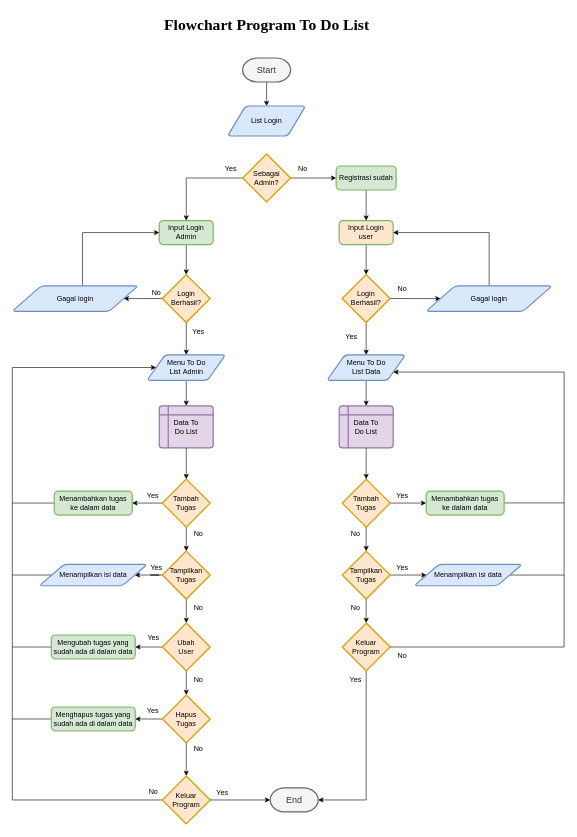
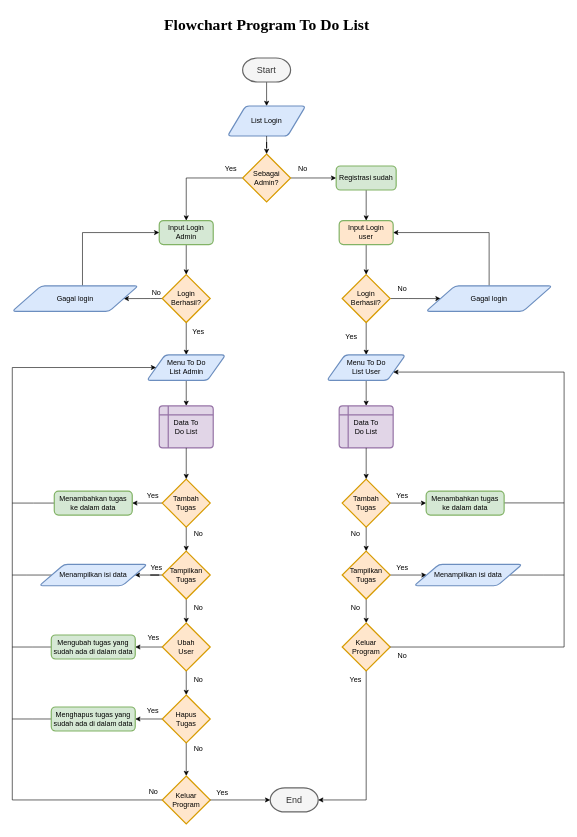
  <mxCell id="0" />
  <mxCell id="1" parent="0" />
  <mxCell id="2" value="Flowchart Program To Do List" style="text;html=1;align=center;verticalAlign=middle;resizable=0;points=[];autosize=1;strokeColor=none;fillColor=none;fontSize=26;fontStyle=1;fontFamily=Times New Roman;" parent="1" vertex="1"><mxGeometry x="274" y="20" width="340" height="40" as="geometry" /></mxCell>
  <mxCell id="3" style="edgeStyle=orthogonalEdgeStyle;rounded=0;orthogonalLoop=1;jettySize=auto;html=1;entryX=0.5;entryY=0;entryDx=0;entryDy=0;" parent="1" source="4" target="6" edge="1"><mxGeometry relative="1" as="geometry" /></mxCell>
  <mxCell id="4" value="&lt;font style=&quot;font-size: 15px;&quot;&gt;Start&lt;/font&gt;" style="strokeWidth=2;html=1;shape=mxgraph.flowchart.terminator;whiteSpace=wrap;fillColor=#f5f5f5;strokeColor=#666666;fontColor=#333333;" parent="1" vertex="1"><mxGeometry x="404" y="96" width="80" height="40" as="geometry" /></mxCell>
  <mxCell id="5" value="&lt;font style=&quot;font-size: 15px;&quot;&gt;End&lt;/font&gt;" style="strokeWidth=2;html=1;shape=mxgraph.flowchart.terminator;whiteSpace=wrap;fillColor=#f5f5f5;strokeColor=#666666;fontColor=#333333;" parent="1" vertex="1"><mxGeometry x="450" y="1313" width="80" height="40" as="geometry" /></mxCell>
  <mxCell id="6" value="List Login" style="shape=parallelogram;html=1;strokeWidth=2;perimeter=parallelogramPerimeter;whiteSpace=wrap;rounded=1;arcSize=12;size=0.23;fillColor=#dae8fc;strokeColor=#6c8ebf;" parent="1" vertex="1"><mxGeometry x="379" y="176" width="130" height="50" as="geometry" /></mxCell>
  <mxCell id="7" style="edgeStyle=orthogonalEdgeStyle;rounded=0;orthogonalLoop=1;jettySize=auto;html=1;" parent="1" source="9" target="54" edge="1"><mxGeometry relative="1" as="geometry" /></mxCell>
  <mxCell id="8" style="edgeStyle=orthogonalEdgeStyle;rounded=0;orthogonalLoop=1;jettySize=auto;html=1;entryX=0.5;entryY=0;entryDx=0;entryDy=0;" parent="1" source="9" target="13" edge="1"><mxGeometry relative="1" as="geometry" /></mxCell>
  <mxCell id="9" value="Sebagai Admin?" style="strokeWidth=2;html=1;shape=mxgraph.flowchart.decision;whiteSpace=wrap;fillColor=#ffe6cc;strokeColor=#d79b00;" parent="1" vertex="1"><mxGeometry x="404" y="256" width="80" height="80" as="geometry" /></mxCell>
+ <mxCell id="10" style="edgeStyle=orthogonalEdgeStyle;rounded=0;orthogonalLoop=1;jettySize=auto;html=1;entryX=0.5;entryY=0;entryDx=0;entryDy=0;entryPerimeter=0;" parent="1" source="6" target="9" edge="1"><mxGeometry relative="1" as="geometry" /></mxCell>
  <mxCell id="11" value="No" style="text;html=1;align=center;verticalAlign=middle;resizable=0;points=[];autosize=1;strokeColor=none;fillColor=none;" parent="1" vertex="1"><mxGeometry x="484" y="266" width="40" height="30" as="geometry" /></mxCell>
  <mxCell id="12" value="" style="edgeStyle=orthogonalEdgeStyle;rounded=0;orthogonalLoop=1;jettySize=auto;html=1;" parent="1" source="13" target="16" edge="1"><mxGeometry relative="1" as="geometry" /></mxCell>
  <mxCell id="13" value="Input Login Admin" style="rounded=1;whiteSpace=wrap;html=1;absoluteArcSize=1;arcSize=14;strokeWidth=2;fillColor=#d5e8d4;strokeColor=#82b366;" parent="1" vertex="1"><mxGeometry x="265" y="367" width="90" height="40" as="geometry" /></mxCell>
  <mxCell id="14" value="" style="edgeStyle=orthogonalEdgeStyle;rounded=0;orthogonalLoop=1;jettySize=auto;html=1;" parent="1" source="16" target="18" edge="1"><mxGeometry relative="1" as="geometry" /></mxCell>
  <mxCell id="15" style="edgeStyle=orthogonalEdgeStyle;rounded=0;orthogonalLoop=1;jettySize=auto;html=1;entryX=0.5;entryY=0;entryDx=0;entryDy=0;" parent="1" source="16" target="21" edge="1"><mxGeometry relative="1" as="geometry" /></mxCell>
  <mxCell id="16" value="Login Berhasil?" style="strokeWidth=2;html=1;shape=mxgraph.flowchart.decision;whiteSpace=wrap;fillColor=#ffe6cc;strokeColor=#d79b00;" parent="1" vertex="1"><mxGeometry x="270" y="457" width="80" height="80" as="geometry" /></mxCell>
  <mxCell id="17" value="" style="edgeStyle=orthogonalEdgeStyle;rounded=0;orthogonalLoop=1;jettySize=auto;html=1;entryX=0;entryY=0.5;entryDx=0;entryDy=0;" parent="1" source="18" target="13" edge="1"><mxGeometry relative="1" as="geometry"><mxPoint x="125" y="384" as="targetPoint" /><Array as="points"><mxPoint x="137" y="387" /></Array></mxGeometry></mxCell>
  <mxCell id="18" value="Gagal login" style="shape=parallelogram;html=1;strokeWidth=2;perimeter=parallelogramPerimeter;whiteSpace=wrap;rounded=1;arcSize=12;size=0.23;fontSize=12;fillColor=#dae8fc;strokeColor=#6c8ebf;" parent="1" vertex="1"><mxGeometry x="20" y="475.75" width="210" height="42.5" as="geometry" /></mxCell>
  <mxCell id="19" value="No" style="text;html=1;align=center;verticalAlign=middle;resizable=0;points=[];autosize=1;strokeColor=none;fillColor=none;" parent="1" vertex="1"><mxGeometry x="240" y="472" width="40" height="30" as="geometry" /></mxCell>
  <mxCell id="20" style="edgeStyle=orthogonalEdgeStyle;rounded=0;orthogonalLoop=1;jettySize=auto;html=1;entryX=0.5;entryY=0;entryDx=0;entryDy=0;" parent="1" source="21" target="89" edge="1"><mxGeometry relative="1" as="geometry" /></mxCell>
  <mxCell id="21" value="Menu To Do&lt;div&gt;List&amp;nbsp;&lt;span style=&quot;background-color: initial;&quot;&gt;Admin&lt;/span&gt;&lt;/div&gt;" style="shape=parallelogram;html=1;strokeWidth=2;perimeter=parallelogramPerimeter;whiteSpace=wrap;rounded=1;arcSize=12;size=0.23;fontSize=12;fillColor=#dae8fc;strokeColor=#6c8ebf;" parent="1" vertex="1"><mxGeometry x="244.5" y="591" width="131" height="42.5" as="geometry" /></mxCell>
  <mxCell id="22" value="" style="edgeStyle=orthogonalEdgeStyle;rounded=0;orthogonalLoop=1;jettySize=auto;html=1;" parent="1" source="24" target="26" edge="1"><mxGeometry relative="1" as="geometry" /></mxCell>
  <mxCell id="23" value="" style="edgeStyle=orthogonalEdgeStyle;rounded=0;orthogonalLoop=1;jettySize=auto;html=1;" parent="1" source="24" target="29" edge="1"><mxGeometry relative="1" as="geometry" /></mxCell>
  <mxCell id="24" value="Tambah Tugas" style="strokeWidth=2;html=1;shape=mxgraph.flowchart.decision;whiteSpace=wrap;fillColor=#ffe6cc;strokeColor=#d79b00;" parent="1" vertex="1"><mxGeometry x="270" y="798" width="80" height="80" as="geometry" /></mxCell>
  <mxCell id="25" style="edgeStyle=orthogonalEdgeStyle;rounded=0;orthogonalLoop=1;jettySize=auto;html=1;endArrow=none;endFill=0;" parent="1" source="26" edge="1"><mxGeometry relative="1" as="geometry"><mxPoint x="20" y="838" as="targetPoint" /></mxGeometry></mxCell>
  <mxCell id="26" value="Menambahkan tugas&lt;div&gt;&lt;span style=&quot;background-color: initial;&quot;&gt;ke dalam data&lt;/span&gt;&lt;/div&gt;" style="rounded=1;whiteSpace=wrap;html=1;absoluteArcSize=1;arcSize=14;strokeWidth=2;fillColor=#d5e8d4;strokeColor=#82b366;" parent="1" vertex="1"><mxGeometry x="90" y="818" width="130" height="40" as="geometry" /></mxCell>
  <mxCell id="27" value="" style="edgeStyle=orthogonalEdgeStyle;rounded=0;orthogonalLoop=1;jettySize=auto;html=1;" parent="1" source="29" target="31" edge="1"><mxGeometry relative="1" as="geometry" /></mxCell>
  <mxCell id="28" value="" style="edgeStyle=orthogonalEdgeStyle;rounded=0;orthogonalLoop=1;jettySize=auto;html=1;" parent="1" source="29" target="34" edge="1"><mxGeometry relative="1" as="geometry" /></mxCell>
  <mxCell id="29" value="Tampilkan Tugas" style="strokeWidth=2;html=1;shape=mxgraph.flowchart.decision;whiteSpace=wrap;fillColor=#ffe6cc;strokeColor=#d79b00;" parent="1" vertex="1"><mxGeometry x="270" y="918" width="80" height="80" as="geometry" /></mxCell>
  <mxCell id="30" style="edgeStyle=orthogonalEdgeStyle;rounded=0;orthogonalLoop=1;jettySize=auto;html=1;endArrow=none;endFill=0;" parent="1" source="31" edge="1"><mxGeometry relative="1" as="geometry"><mxPoint x="20" y="958" as="targetPoint" /></mxGeometry></mxCell>
  <mxCell id="31" value="Menampilkan isi data" style="shape=parallelogram;html=1;strokeWidth=2;perimeter=parallelogramPerimeter;whiteSpace=wrap;rounded=1;arcSize=12;size=0.23;fontSize=12;fillColor=#dae8fc;strokeColor=#6c8ebf;" parent="1" vertex="1"><mxGeometry x="65" y="940.19" width="180" height="35.62" as="geometry" /></mxCell>
  <mxCell id="32" value="" style="edgeStyle=orthogonalEdgeStyle;rounded=0;orthogonalLoop=1;jettySize=auto;html=1;" parent="1" source="34" target="36" edge="1"><mxGeometry relative="1" as="geometry" /></mxCell>
  <mxCell id="33" value="" style="edgeStyle=orthogonalEdgeStyle;rounded=0;orthogonalLoop=1;jettySize=auto;html=1;" parent="1" source="34" target="39" edge="1"><mxGeometry relative="1" as="geometry" /></mxCell>
  <mxCell id="34" value="Ubah&lt;div&gt;User&lt;/div&gt;" style="strokeWidth=2;html=1;shape=mxgraph.flowchart.decision;whiteSpace=wrap;fillColor=#ffe6cc;strokeColor=#d79b00;" parent="1" vertex="1"><mxGeometry x="270" y="1038" width="80" height="80" as="geometry" /></mxCell>
  <mxCell id="35" style="edgeStyle=orthogonalEdgeStyle;rounded=0;orthogonalLoop=1;jettySize=auto;html=1;endArrow=none;endFill=0;" parent="1" source="36" edge="1"><mxGeometry relative="1" as="geometry"><mxPoint x="20" y="1078" as="targetPoint" /></mxGeometry></mxCell>
  <mxCell id="36" value="Mengubah tugas yang sudah ada di dalam data" style="rounded=1;whiteSpace=wrap;html=1;absoluteArcSize=1;arcSize=14;strokeWidth=2;fillColor=#d5e8d4;strokeColor=#82b366;" parent="1" vertex="1"><mxGeometry x="85" y="1058" width="140" height="40" as="geometry" /></mxCell>
  <mxCell id="37" value="" style="edgeStyle=orthogonalEdgeStyle;rounded=0;orthogonalLoop=1;jettySize=auto;html=1;" parent="1" source="39" target="41" edge="1"><mxGeometry relative="1" as="geometry" /></mxCell>
  <mxCell id="38" value="" style="edgeStyle=orthogonalEdgeStyle;rounded=0;orthogonalLoop=1;jettySize=auto;html=1;" parent="1" source="39" target="52" edge="1"><mxGeometry relative="1" as="geometry" /></mxCell>
  <mxCell id="39" value="Hapus&lt;div&gt;Tugas&lt;/div&gt;" style="strokeWidth=2;html=1;shape=mxgraph.flowchart.decision;whiteSpace=wrap;fillColor=#ffe6cc;strokeColor=#d79b00;" parent="1" vertex="1"><mxGeometry x="270" y="1158" width="80" height="80" as="geometry" /></mxCell>
  <mxCell id="40" style="edgeStyle=orthogonalEdgeStyle;rounded=0;orthogonalLoop=1;jettySize=auto;html=1;endArrow=none;endFill=0;" parent="1" source="41" edge="1"><mxGeometry relative="1" as="geometry"><mxPoint x="20" y="1198" as="targetPoint" /></mxGeometry></mxCell>
  <mxCell id="41" value="Menghapus tugas yang sudah ada di dalam data" style="rounded=1;whiteSpace=wrap;html=1;absoluteArcSize=1;arcSize=14;strokeWidth=2;fillColor=#d5e8d4;strokeColor=#82b366;" parent="1" vertex="1"><mxGeometry x="85" y="1178" width="140" height="40" as="geometry" /></mxCell>
  <mxCell id="42" value="Yes" style="text;html=1;align=center;verticalAlign=middle;resizable=0;points=[];autosize=1;strokeColor=none;fillColor=none;" parent="1" vertex="1"><mxGeometry x="364" y="266" width="40" height="30" as="geometry" /></mxCell>
  <mxCell id="43" value="Yes" style="text;html=1;align=center;verticalAlign=middle;resizable=0;points=[];autosize=1;strokeColor=none;fillColor=none;" parent="1" vertex="1"><mxGeometry x="310" y="537" width="40" height="30" as="geometry" /></mxCell>
  <mxCell id="44" value="Yes" style="text;html=1;align=center;verticalAlign=middle;resizable=0;points=[];autosize=1;strokeColor=none;fillColor=none;" parent="1" vertex="1"><mxGeometry x="234" y="811" width="40" height="30" as="geometry" /></mxCell>
  <mxCell id="45" value="Yes" style="text;html=1;align=center;verticalAlign=middle;resizable=0;points=[];autosize=1;strokeColor=none;fillColor=none;" parent="1" vertex="1"><mxGeometry x="240" y="931" width="40" height="30" as="geometry" /></mxCell>
  <mxCell id="46" value="No" style="text;html=1;align=center;verticalAlign=middle;resizable=0;points=[];autosize=1;strokeColor=none;fillColor=none;" parent="1" vertex="1"><mxGeometry x="310" y="874" width="40" height="30" as="geometry" /></mxCell>
  <mxCell id="47" value="No" style="text;html=1;align=center;verticalAlign=middle;resizable=0;points=[];autosize=1;strokeColor=none;fillColor=none;" parent="1" vertex="1"><mxGeometry x="310" y="998" width="40" height="30" as="geometry" /></mxCell>
  <mxCell id="48" value="No" style="text;html=1;align=center;verticalAlign=middle;resizable=0;points=[];autosize=1;strokeColor=none;fillColor=none;" parent="1" vertex="1"><mxGeometry x="310" y="1118" width="40" height="30" as="geometry" /></mxCell>
  <mxCell id="49" value="Yes" style="text;html=1;align=center;verticalAlign=middle;resizable=0;points=[];autosize=1;strokeColor=none;fillColor=none;" parent="1" vertex="1"><mxGeometry x="235" y="1048" width="40" height="30" as="geometry" /></mxCell>
  <mxCell id="50" value="Yes" style="text;html=1;align=center;verticalAlign=middle;resizable=0;points=[];autosize=1;strokeColor=none;fillColor=none;" parent="1" vertex="1"><mxGeometry x="234" y="1169" width="40" height="30" as="geometry" /></mxCell>
  <mxCell id="51" style="edgeStyle=orthogonalEdgeStyle;rounded=0;orthogonalLoop=1;jettySize=auto;html=1;" parent="1" source="52" target="21" edge="1"><mxGeometry relative="1" as="geometry"><mxPoint x="20" y="614.08" as="targetPoint" /><Array as="points"><mxPoint x="20" y="1333" /><mxPoint x="20" y="612" /></Array></mxGeometry></mxCell>
  <mxCell id="52" value="Keluar&lt;div&gt;Program&lt;/div&gt;" style="strokeWidth=2;html=1;shape=mxgraph.flowchart.decision;whiteSpace=wrap;fillColor=#ffe6cc;strokeColor=#d79b00;" parent="1" vertex="1"><mxGeometry x="270" y="1293" width="80" height="80" as="geometry" /></mxCell>
  <mxCell id="53" value="" style="edgeStyle=orthogonalEdgeStyle;rounded=0;orthogonalLoop=1;jettySize=auto;html=1;" parent="1" source="54" target="56" edge="1"><mxGeometry relative="1" as="geometry" /></mxCell>
  <mxCell id="54" value="Registrasi sudah" style="rounded=1;whiteSpace=wrap;html=1;absoluteArcSize=1;arcSize=14;strokeWidth=2;fillColor=#d5e8d4;strokeColor=#82b366;" parent="1" vertex="1"><mxGeometry x="560" y="276" width="100" height="40" as="geometry" /></mxCell>
  <mxCell id="55" value="" style="edgeStyle=orthogonalEdgeStyle;rounded=0;orthogonalLoop=1;jettySize=auto;html=1;" parent="1" source="56" target="59" edge="1"><mxGeometry relative="1" as="geometry" /></mxCell>
  <mxCell id="56" value="Input Login&lt;div&gt;user&lt;/div&gt;" style="rounded=1;whiteSpace=wrap;html=1;absoluteArcSize=1;arcSize=14;strokeWidth=2;fillColor=#ffe6cc;strokeColor=#82b366;" parent="1" vertex="1"><mxGeometry x="565" y="367" width="90" height="40" as="geometry" /></mxCell>
  <mxCell id="57" value="" style="edgeStyle=orthogonalEdgeStyle;rounded=0;orthogonalLoop=1;jettySize=auto;html=1;" parent="1" source="59" target="61" edge="1"><mxGeometry relative="1" as="geometry" /></mxCell>
  <mxCell id="58" style="edgeStyle=orthogonalEdgeStyle;rounded=0;orthogonalLoop=1;jettySize=auto;html=1;entryX=0.5;entryY=0;entryDx=0;entryDy=0;" parent="1" source="59" target="64" edge="1"><mxGeometry relative="1" as="geometry" /></mxCell>
  <mxCell id="59" value="Login Berhasil?" style="strokeWidth=2;html=1;shape=mxgraph.flowchart.decision;whiteSpace=wrap;fillColor=#ffe6cc;strokeColor=#d79b00;" parent="1" vertex="1"><mxGeometry x="570" y="457" width="80" height="80" as="geometry" /></mxCell>
  <mxCell id="60" style="edgeStyle=orthogonalEdgeStyle;rounded=0;orthogonalLoop=1;jettySize=auto;html=1;entryX=1;entryY=0.5;entryDx=0;entryDy=0;" parent="1" source="61" target="56" edge="1"><mxGeometry relative="1" as="geometry"><mxPoint x="815" y="386" as="targetPoint" /><Array as="points"><mxPoint x="815" y="387" /></Array></mxGeometry></mxCell>
  <mxCell id="61" value="Gagal login" style="shape=parallelogram;html=1;strokeWidth=2;perimeter=parallelogramPerimeter;whiteSpace=wrap;rounded=1;arcSize=12;size=0.23;fontSize=12;fillColor=#dae8fc;strokeColor=#6c8ebf;" parent="1" vertex="1"><mxGeometry x="710" y="475.75" width="210" height="42.5" as="geometry" /></mxCell>
  <mxCell id="62" value="No" style="text;html=1;align=center;verticalAlign=middle;resizable=0;points=[];autosize=1;strokeColor=none;fillColor=none;" parent="1" vertex="1"><mxGeometry x="650" y="466" width="40" height="30" as="geometry" /></mxCell>
  <mxCell id="63" style="edgeStyle=orthogonalEdgeStyle;rounded=0;orthogonalLoop=1;jettySize=auto;html=1;entryX=0.5;entryY=0;entryDx=0;entryDy=0;" parent="1" source="64" target="88" edge="1"><mxGeometry relative="1" as="geometry" /></mxCell>
- <mxCell id="64" value="Menu To Do&lt;div&gt;List Data&lt;/div&gt;" style="shape=parallelogram;html=1;strokeWidth=2;perimeter=parallelogramPerimeter;whiteSpace=wrap;rounded=1;arcSize=12;size=0.23;fontSize=12;fillColor=#dae8fc;strokeColor=#6c8ebf;" parent="1" vertex="1"><mxGeometry x="544.5" y="591" width="131" height="42.5" as="geometry" /></mxCell>
+ <mxCell id="64" value="Menu To Do&lt;div&gt;List User&lt;/div&gt;" style="shape=parallelogram;html=1;strokeWidth=2;perimeter=parallelogramPerimeter;whiteSpace=wrap;rounded=1;arcSize=12;size=0.23;fontSize=12;fillColor=#dae8fc;strokeColor=#6c8ebf;" parent="1" vertex="1"><mxGeometry x="544.5" y="591" width="131" height="42.5" as="geometry" /></mxCell>
  <mxCell id="65" value="" style="edgeStyle=orthogonalEdgeStyle;rounded=0;orthogonalLoop=1;jettySize=auto;html=1;" parent="1" source="67" target="70" edge="1"><mxGeometry relative="1" as="geometry" /></mxCell>
  <mxCell id="66" value="" style="edgeStyle=orthogonalEdgeStyle;rounded=0;orthogonalLoop=1;jettySize=auto;html=1;" parent="1" source="67" target="78" edge="1"><mxGeometry relative="1" as="geometry" /></mxCell>
  <mxCell id="67" value="Tambah Tugas" style="strokeWidth=2;html=1;shape=mxgraph.flowchart.decision;whiteSpace=wrap;fillColor=#ffe6cc;strokeColor=#d79b00;" parent="1" vertex="1"><mxGeometry x="570" y="798" width="80" height="80" as="geometry" /></mxCell>
  <mxCell id="68" value="" style="edgeStyle=orthogonalEdgeStyle;rounded=0;orthogonalLoop=1;jettySize=auto;html=1;" parent="1" source="70" target="75" edge="1"><mxGeometry relative="1" as="geometry" /></mxCell>
  <mxCell id="69" value="" style="edgeStyle=orthogonalEdgeStyle;rounded=0;orthogonalLoop=1;jettySize=auto;html=1;" parent="1" source="70" target="81" edge="1"><mxGeometry relative="1" as="geometry" /></mxCell>
  <mxCell id="70" value="Tampilkan Tugas" style="strokeWidth=2;html=1;shape=mxgraph.flowchart.decision;whiteSpace=wrap;fillColor=#ffe6cc;strokeColor=#d79b00;" parent="1" vertex="1"><mxGeometry x="570" y="918" width="80" height="80" as="geometry" /></mxCell>
  <mxCell id="71" value="Yes" style="text;html=1;align=center;verticalAlign=middle;resizable=0;points=[];autosize=1;strokeColor=none;fillColor=none;" parent="1" vertex="1"><mxGeometry x="650" y="811" width="40" height="30" as="geometry" /></mxCell>
  <mxCell id="72" value="No" style="text;html=1;align=center;verticalAlign=middle;resizable=0;points=[];autosize=1;strokeColor=none;fillColor=none;" parent="1" vertex="1"><mxGeometry x="572.25" y="874" width="40" height="30" as="geometry" /></mxCell>
  <mxCell id="73" value="No" style="text;html=1;align=center;verticalAlign=middle;resizable=0;points=[];autosize=1;strokeColor=none;fillColor=none;" parent="1" vertex="1"><mxGeometry x="572.25" y="998" width="40" height="30" as="geometry" /></mxCell>
  <mxCell id="74" style="edgeStyle=orthogonalEdgeStyle;rounded=0;orthogonalLoop=1;jettySize=auto;html=1;entryX=1;entryY=0.5;entryDx=0;entryDy=0;entryPerimeter=0;" parent="1" source="75" target="5" edge="1"><mxGeometry relative="1" as="geometry"><mxPoint x="610" y="1333.889" as="targetPoint" /><Array as="points"><mxPoint x="610" y="1333" /></Array></mxGeometry></mxCell>
  <mxCell id="75" value="Keluar&lt;div&gt;Program&lt;/div&gt;" style="strokeWidth=2;html=1;shape=mxgraph.flowchart.decision;whiteSpace=wrap;fillColor=#ffe6cc;strokeColor=#d79b00;" parent="1" vertex="1"><mxGeometry x="570" y="1038" width="80" height="80" as="geometry" /></mxCell>
  <mxCell id="76" value="No" style="text;html=1;align=center;verticalAlign=middle;resizable=0;points=[];autosize=1;strokeColor=none;fillColor=none;" parent="1" vertex="1"><mxGeometry x="310" y="1233" width="40" height="30" as="geometry" /></mxCell>
  <mxCell id="77" style="edgeStyle=orthogonalEdgeStyle;rounded=0;orthogonalLoop=1;jettySize=auto;html=1;endArrow=none;endFill=0;" parent="1" edge="1"><mxGeometry relative="1" as="geometry"><mxPoint x="940" y="837.75" as="targetPoint" /><mxPoint x="830" y="837.75" as="sourcePoint" /></mxGeometry></mxCell>
  <mxCell id="78" value="Menambahkan tugas&lt;div&gt;&lt;span style=&quot;background-color: initial;&quot;&gt;ke dalam data&lt;/span&gt;&lt;/div&gt;" style="rounded=1;whiteSpace=wrap;html=1;absoluteArcSize=1;arcSize=14;strokeWidth=2;fillColor=#d5e8d4;strokeColor=#82b366;" parent="1" vertex="1"><mxGeometry x="710" y="818" width="130" height="40" as="geometry" /></mxCell>
  <mxCell id="79" style="edgeStyle=orthogonalEdgeStyle;rounded=0;orthogonalLoop=1;jettySize=auto;html=1;entryX=1;entryY=0.75;entryDx=0;entryDy=0;exitX=1;exitY=0.5;exitDx=0;exitDy=0;exitPerimeter=0;" parent="1" source="75" target="64" edge="1"><mxGeometry relative="1" as="geometry"><mxPoint x="940" y="606" as="targetPoint" /><Array as="points"><mxPoint x="940" y="1078" /><mxPoint x="940" y="620" /></Array></mxGeometry></mxCell>
  <mxCell id="80" style="edgeStyle=orthogonalEdgeStyle;rounded=0;orthogonalLoop=1;jettySize=auto;html=1;endArrow=none;endFill=0;" parent="1" source="81" edge="1"><mxGeometry relative="1" as="geometry"><mxPoint x="940" y="958" as="targetPoint" /></mxGeometry></mxCell>
  <mxCell id="81" value="Menampilkan isi data" style="shape=parallelogram;html=1;strokeWidth=2;perimeter=parallelogramPerimeter;whiteSpace=wrap;rounded=1;arcSize=12;size=0.23;fontSize=12;fillColor=#dae8fc;strokeColor=#6c8ebf;" parent="1" vertex="1"><mxGeometry x="690" y="940.19" width="180" height="35.62" as="geometry" /></mxCell>
  <mxCell id="82" value="Yes" style="text;html=1;align=center;verticalAlign=middle;resizable=0;points=[];autosize=1;strokeColor=none;fillColor=none;" parent="1" vertex="1"><mxGeometry x="650" y="931" width="40" height="30" as="geometry" /></mxCell>
  <mxCell id="83" style="edgeStyle=orthogonalEdgeStyle;rounded=0;orthogonalLoop=1;jettySize=auto;html=1;entryX=0;entryY=0.5;entryDx=0;entryDy=0;entryPerimeter=0;" parent="1" source="52" target="5" edge="1"><mxGeometry relative="1" as="geometry" /></mxCell>
  <mxCell id="84" value="Yes" style="text;html=1;align=center;verticalAlign=middle;resizable=0;points=[];autosize=1;strokeColor=none;fillColor=none;" parent="1" vertex="1"><mxGeometry x="350" y="1306" width="40" height="30" as="geometry" /></mxCell>
  <mxCell id="85" value="No" style="text;html=1;align=center;verticalAlign=middle;resizable=0;points=[];autosize=1;strokeColor=none;fillColor=none;" parent="1" vertex="1"><mxGeometry x="235" y="1305" width="40" height="30" as="geometry" /></mxCell>
  <mxCell id="86" value="Yes" style="text;html=1;align=center;verticalAlign=middle;resizable=0;points=[];autosize=1;strokeColor=none;fillColor=none;" parent="1" vertex="1"><mxGeometry x="572.25" y="1118" width="40" height="30" as="geometry" /></mxCell>
  <mxCell id="87" value="No" style="text;html=1;align=center;verticalAlign=middle;resizable=0;points=[];autosize=1;strokeColor=none;fillColor=none;" parent="1" vertex="1"><mxGeometry x="650" y="1078" width="40" height="30" as="geometry" /></mxCell>
  <mxCell id="88" value="Data To&lt;div&gt;Do List&lt;/div&gt;" style="shape=internalStorage;whiteSpace=wrap;html=1;dx=15;dy=15;rounded=1;arcSize=8;strokeWidth=2;fillColor=#e1d5e7;strokeColor=#9673a6;" parent="1" vertex="1"><mxGeometry x="565" y="676" width="90" height="70" as="geometry" /></mxCell>
  <mxCell id="89" value="Data To&lt;div&gt;Do List&lt;/div&gt;" style="shape=internalStorage;whiteSpace=wrap;html=1;dx=15;dy=15;rounded=1;arcSize=8;strokeWidth=2;fillColor=#e1d5e7;strokeColor=#9673a6;" parent="1" vertex="1"><mxGeometry x="265" y="676" width="90" height="70" as="geometry" /></mxCell>
  <mxCell id="90" style="edgeStyle=orthogonalEdgeStyle;rounded=0;orthogonalLoop=1;jettySize=auto;html=1;entryX=0.5;entryY=0;entryDx=0;entryDy=0;entryPerimeter=0;" parent="1" source="88" target="67" edge="1"><mxGeometry relative="1" as="geometry" /></mxCell>
  <mxCell id="91" style="edgeStyle=orthogonalEdgeStyle;rounded=0;orthogonalLoop=1;jettySize=auto;html=1;entryX=0.5;entryY=0;entryDx=0;entryDy=0;entryPerimeter=0;" parent="1" source="89" target="24" edge="1"><mxGeometry relative="1" as="geometry" /></mxCell>
  <mxCell id="92" value="Yes" style="text;html=1;align=center;verticalAlign=middle;resizable=0;points=[];autosize=1;strokeColor=none;fillColor=none;" parent="1" vertex="1"><mxGeometry x="565" y="546" width="40" height="30" as="geometry" /></mxCell>
